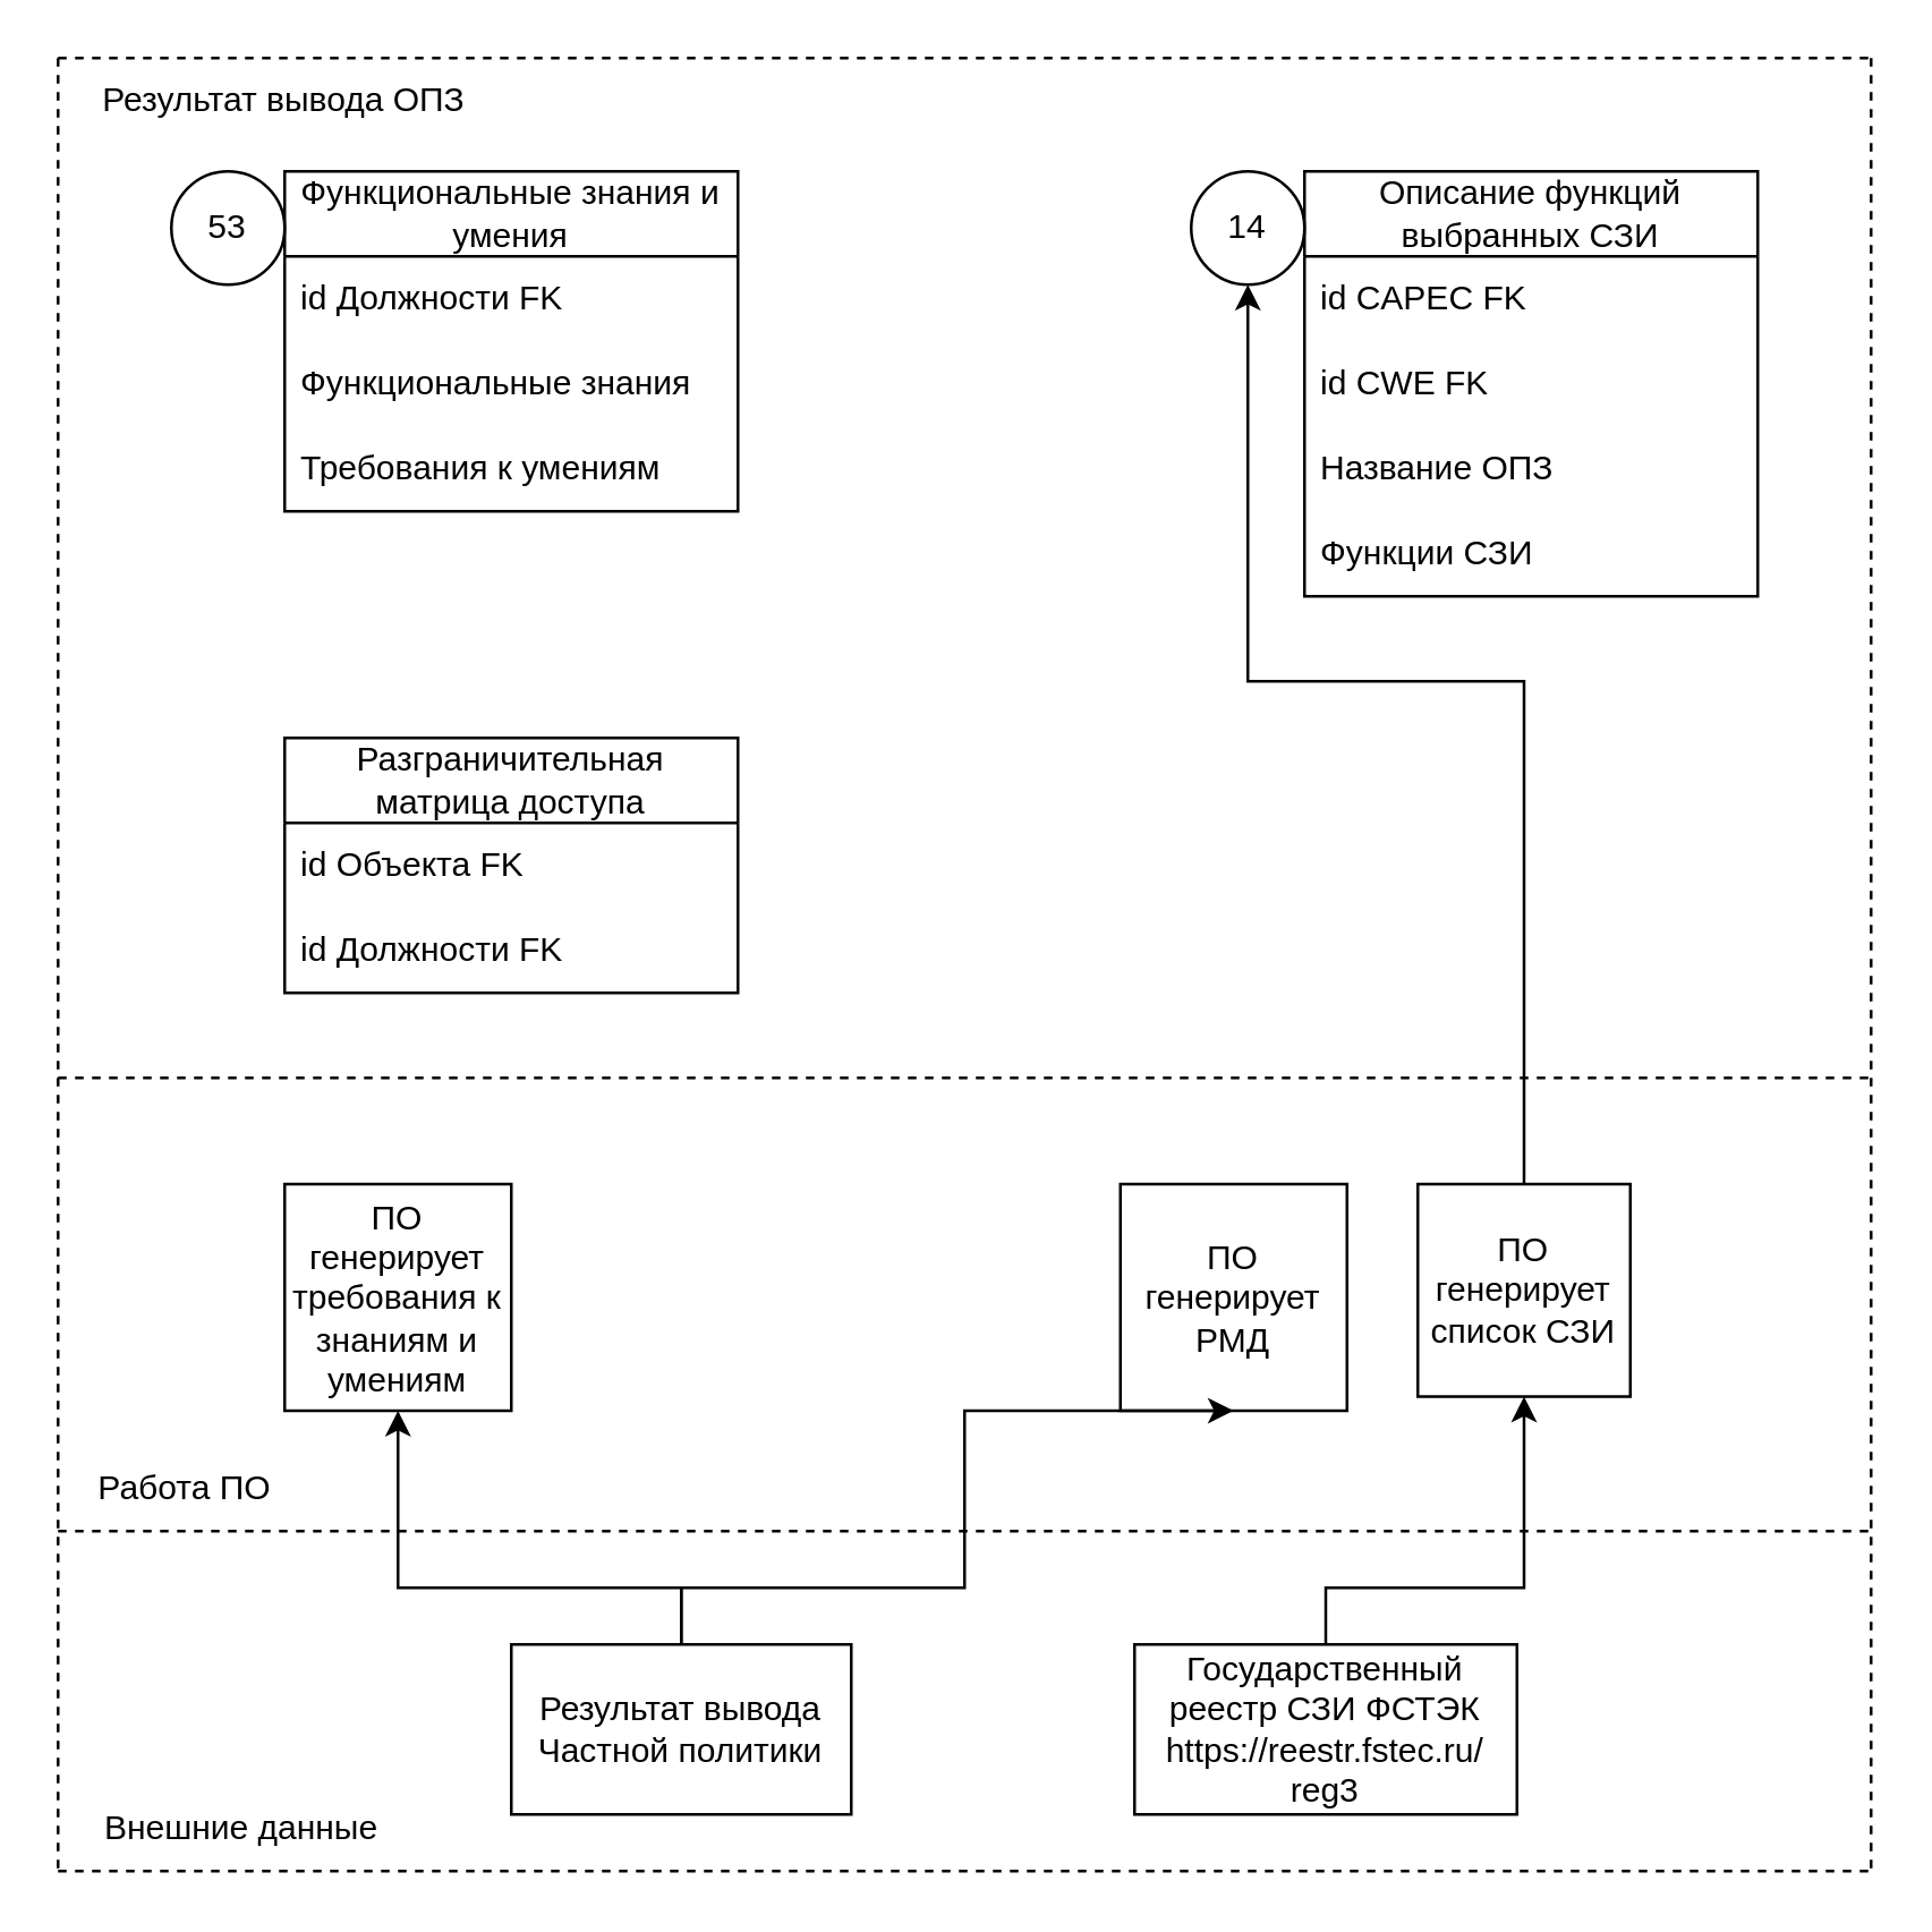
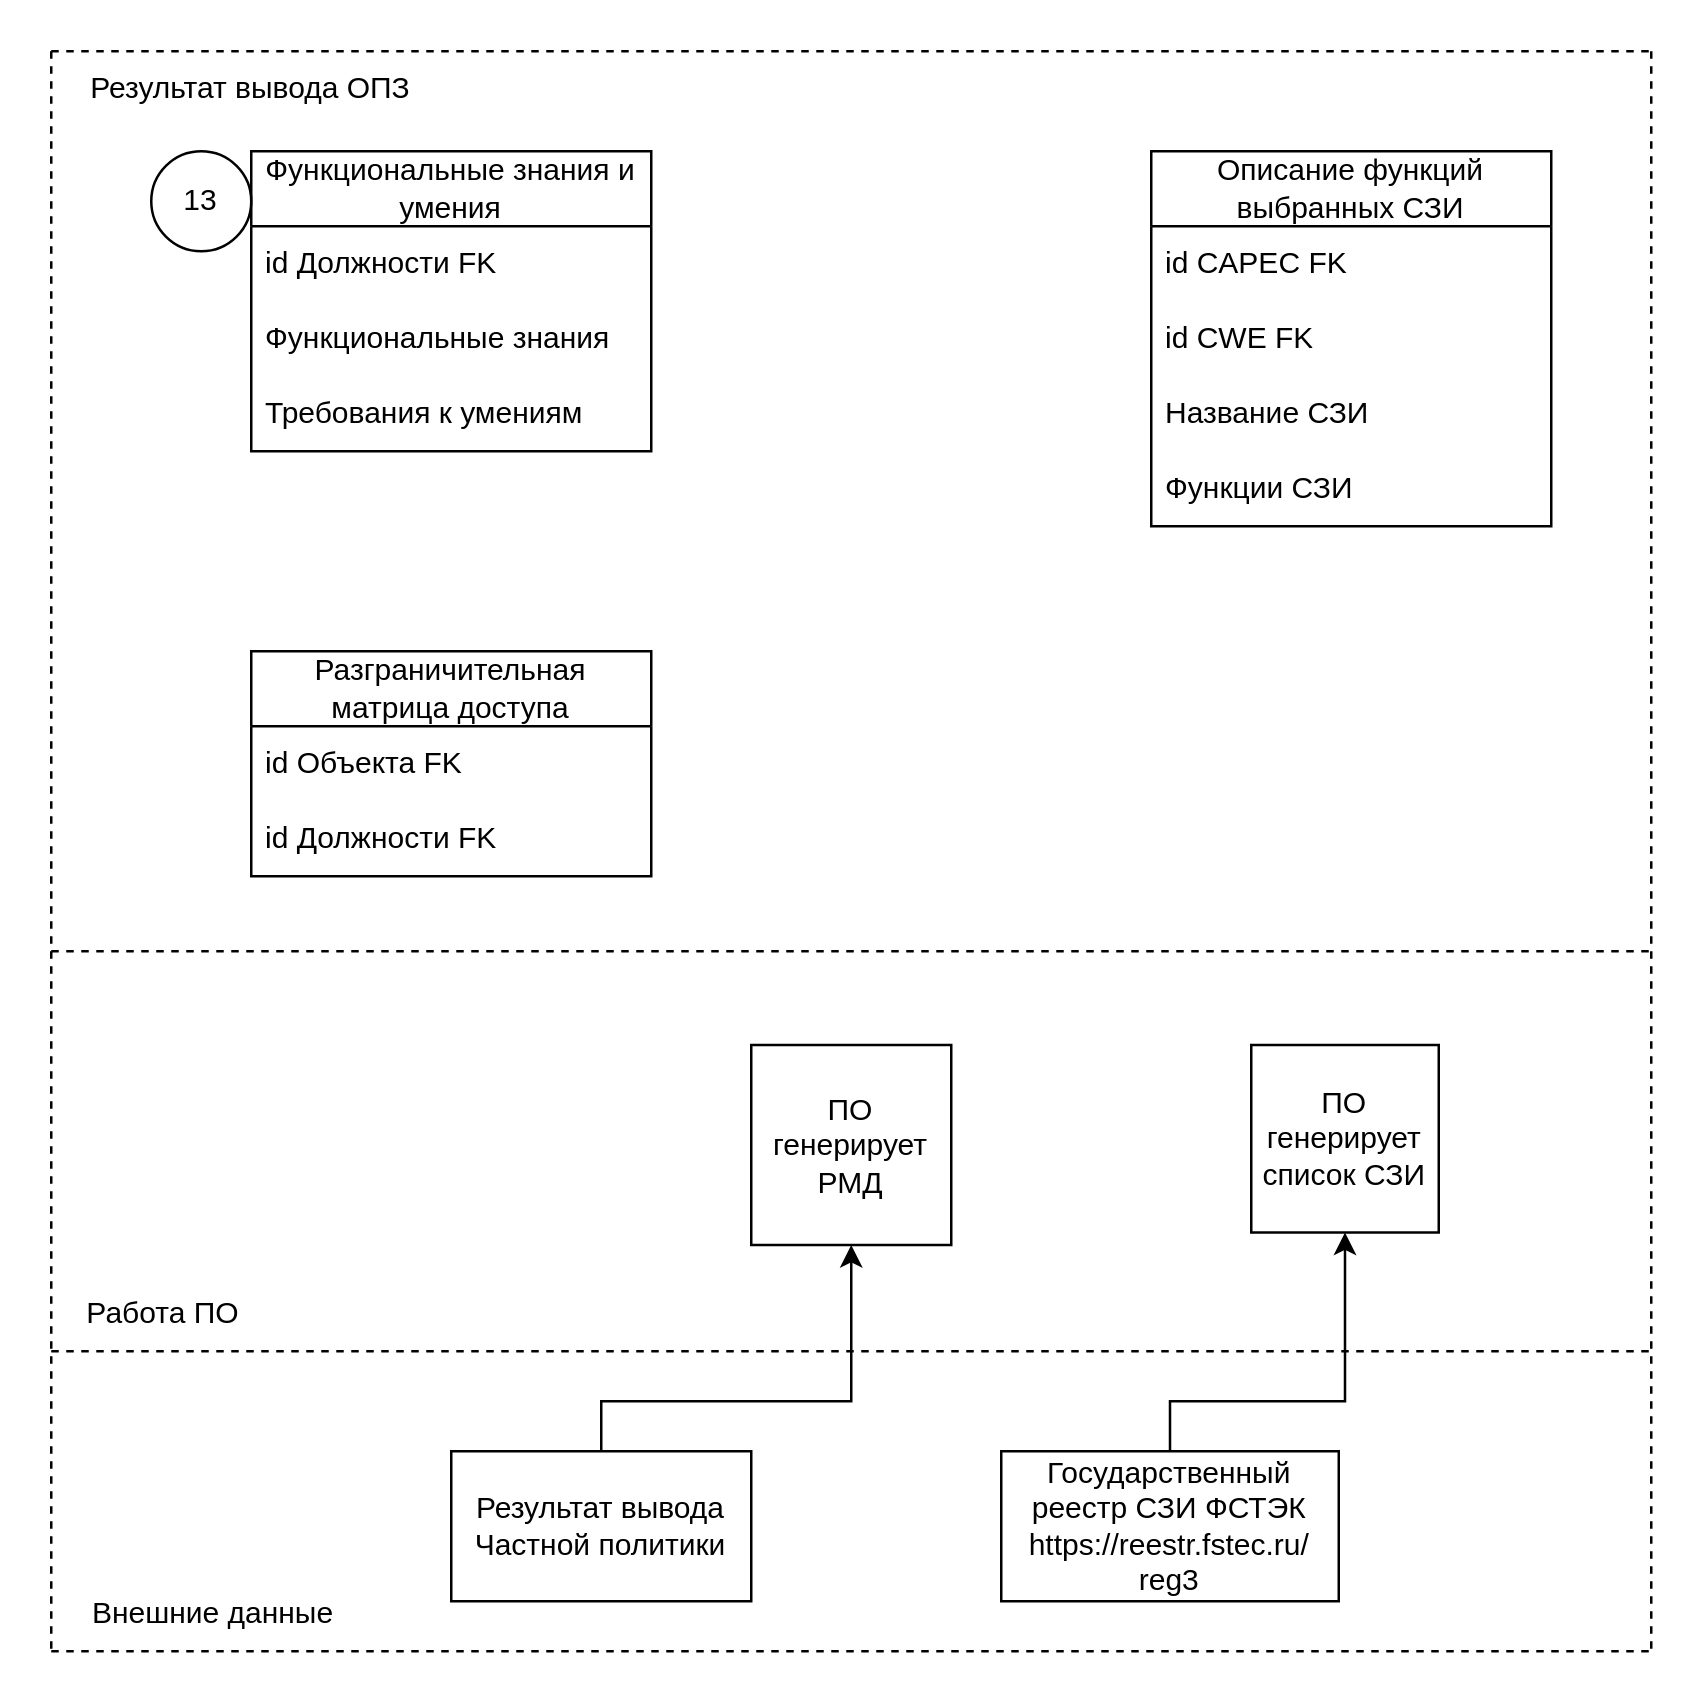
  <mxCell id="0" />
  <mxCell id="1" parent="0" />
  <mxCell id="2" value="" style="endArrow=none;dashed=1;html=1;rounded=0;" parent="1" edge="1"><mxGeometry width="50" height="50" relative="1" as="geometry"><mxPoint x="20" y="20" as="sourcePoint" /><mxPoint x="660" y="20" as="targetPoint" /></mxGeometry></mxCell>
  <mxCell id="3" value="" style="endArrow=none;dashed=1;html=1;rounded=0;" parent="1" edge="1"><mxGeometry width="50" height="50" relative="1" as="geometry"><mxPoint x="20" y="540" as="sourcePoint" /><mxPoint x="660" y="540" as="targetPoint" /></mxGeometry></mxCell>
  <mxCell id="4" value="" style="endArrow=none;dashed=1;html=1;rounded=0;" parent="1" edge="1"><mxGeometry width="50" height="50" relative="1" as="geometry"><mxPoint x="20" y="20" as="sourcePoint" /><mxPoint x="20" y="660" as="targetPoint" /></mxGeometry></mxCell>
  <mxCell id="5" value="" style="endArrow=none;dashed=1;html=1;rounded=0;" parent="1" edge="1"><mxGeometry width="50" height="50" relative="1" as="geometry"><mxPoint x="660" y="20" as="sourcePoint" /><mxPoint x="660" y="660" as="targetPoint" /></mxGeometry></mxCell>
  <mxCell id="6" value="Функциональные знания и умения" style="swimlane;fontStyle=0;childLayout=stackLayout;horizontal=1;startSize=30;horizontalStack=0;resizeParent=1;resizeParentMax=0;resizeLast=0;collapsible=1;marginBottom=0;whiteSpace=wrap;html=1;" parent="1" vertex="1"><mxGeometry x="100" y="60" width="160" height="120" as="geometry" /></mxCell>
  <mxCell id="7" value="id Должности FK" style="text;strokeColor=none;fillColor=none;align=left;verticalAlign=middle;spacingLeft=4;spacingRight=4;overflow=hidden;points=[[0,0.5],[1,0.5]];portConstraint=eastwest;rotatable=0;whiteSpace=wrap;html=1;" parent="6" vertex="1"><mxGeometry y="30" width="160" height="30" as="geometry" /></mxCell>
  <mxCell id="8" value="Функциональные знания" style="text;strokeColor=none;fillColor=none;align=left;verticalAlign=middle;spacingLeft=4;spacingRight=4;overflow=hidden;points=[[0,0.5],[1,0.5]];portConstraint=eastwest;rotatable=0;whiteSpace=wrap;html=1;" parent="6" vertex="1"><mxGeometry y="60" width="160" height="30" as="geometry" /></mxCell>
  <mxCell id="9" value="Требования к умениям" style="text;strokeColor=none;fillColor=none;align=left;verticalAlign=middle;spacingLeft=4;spacingRight=4;overflow=hidden;points=[[0,0.5],[1,0.5]];portConstraint=eastwest;rotatable=0;whiteSpace=wrap;html=1;" parent="6" vertex="1"><mxGeometry y="90" width="160" height="30" as="geometry" /></mxCell>
  <mxCell id="10" value="Описание функций выбранных СЗИ" style="swimlane;fontStyle=0;childLayout=stackLayout;horizontal=1;startSize=30;horizontalStack=0;resizeParent=1;resizeParentMax=0;resizeLast=0;collapsible=1;marginBottom=0;whiteSpace=wrap;html=1;" parent="1" vertex="1"><mxGeometry x="460" y="60" width="160" height="150" as="geometry" /></mxCell>
  <mxCell id="11" value="id CAPEC FK" style="text;strokeColor=none;fillColor=none;align=left;verticalAlign=middle;spacingLeft=4;spacingRight=4;overflow=hidden;points=[[0,0.5],[1,0.5]];portConstraint=eastwest;rotatable=0;whiteSpace=wrap;html=1;" parent="10" vertex="1"><mxGeometry y="30" width="160" height="30" as="geometry" /></mxCell>
  <mxCell id="12" value="id CWE FK" style="text;strokeColor=none;fillColor=none;align=left;verticalAlign=middle;spacingLeft=4;spacingRight=4;overflow=hidden;points=[[0,0.5],[1,0.5]];portConstraint=eastwest;rotatable=0;whiteSpace=wrap;html=1;" parent="10" vertex="1"><mxGeometry y="60" width="160" height="30" as="geometry" /></mxCell>
- <mxCell id="13" value="Название ОПЗ" style="text;strokeColor=none;fillColor=none;align=left;verticalAlign=middle;spacingLeft=4;spacingRight=4;overflow=hidden;points=[[0,0.5],[1,0.5]];portConstraint=eastwest;rotatable=0;whiteSpace=wrap;html=1;" parent="10" vertex="1"><mxGeometry y="90" width="160" height="30" as="geometry" /></mxCell>
+ <mxCell id="13" value="Название СЗИ" style="text;strokeColor=none;fillColor=none;align=left;verticalAlign=middle;spacingLeft=4;spacingRight=4;overflow=hidden;points=[[0,0.5],[1,0.5]];portConstraint=eastwest;rotatable=0;whiteSpace=wrap;html=1;" parent="10" vertex="1"><mxGeometry y="90" width="160" height="30" as="geometry" /></mxCell>
  <mxCell id="14" value="Функции СЗИ" style="text;strokeColor=none;fillColor=none;align=left;verticalAlign=middle;spacingLeft=4;spacingRight=4;overflow=hidden;points=[[0,0.5],[1,0.5]];portConstraint=eastwest;rotatable=0;whiteSpace=wrap;html=1;" parent="10" vertex="1"><mxGeometry y="120" width="160" height="30" as="geometry" /></mxCell>
  <mxCell id="15" value="Разграничительная матрица доступа" style="swimlane;fontStyle=0;childLayout=stackLayout;horizontal=1;startSize=30;horizontalStack=0;resizeParent=1;resizeParentMax=0;resizeLast=0;collapsible=1;marginBottom=0;whiteSpace=wrap;html=1;" parent="1" vertex="1"><mxGeometry x="100" y="260" width="160" height="90" as="geometry" /></mxCell>
  <mxCell id="16" value="id Объекта FK" style="text;strokeColor=none;fillColor=none;align=left;verticalAlign=middle;spacingLeft=4;spacingRight=4;overflow=hidden;points=[[0,0.5],[1,0.5]];portConstraint=eastwest;rotatable=0;whiteSpace=wrap;html=1;" parent="15" vertex="1"><mxGeometry y="30" width="160" height="30" as="geometry" /></mxCell>
  <mxCell id="17" value="id Должности FK" style="text;strokeColor=none;fillColor=none;align=left;verticalAlign=middle;spacingLeft=4;spacingRight=4;overflow=hidden;points=[[0,0.5],[1,0.5]];portConstraint=eastwest;rotatable=0;whiteSpace=wrap;html=1;" parent="15" vertex="1"><mxGeometry y="60" width="160" height="30" as="geometry" /></mxCell>
- <mxCell id="18" style="edgeStyle=orthogonalEdgeStyle;rounded=0;orthogonalLoop=1;jettySize=auto;html=1;exitX=0.5;exitY=0;exitDx=0;exitDy=0;entryX=0.5;entryY=1;entryDx=0;entryDy=0;" edge="1" parent="1" source="19" target="21"><mxGeometry relative="1" as="geometry"><Array as="points"><mxPoint x="538" y="240" /><mxPoint x="440" y="240" /></Array></mxGeometry></mxCell>
  <mxCell id="19" value="ПО генерирует список СЗИ" style="whiteSpace=wrap;html=1;aspect=fixed;" parent="1" vertex="1"><mxGeometry x="500" y="417.5" width="75" height="75" as="geometry" /></mxCell>
- <mxCell id="20" value="53" style="ellipse;whiteSpace=wrap;html=1;aspect=fixed;" parent="1" vertex="1"><mxGeometry x="60" y="60" width="40" height="40" as="geometry" /></mxCell>
- <mxCell id="21" value="14" style="ellipse;whiteSpace=wrap;html=1;aspect=fixed;" parent="1" vertex="1"><mxGeometry x="420" y="60" width="40" height="40" as="geometry" /></mxCell>
- <mxCell id="22" value="ПО генерирует РМД" style="whiteSpace=wrap;html=1;aspect=fixed;" parent="1" vertex="1"><mxGeometry x="395" y="417.5" width="80" height="80" as="geometry" /></mxCell>
- <mxCell id="23" style="edgeStyle=orthogonalEdgeStyle;rounded=0;orthogonalLoop=1;jettySize=auto;html=1;exitX=0.5;exitY=0;exitDx=0;exitDy=0;entryX=0.5;entryY=1;entryDx=0;entryDy=0;" edge="1" parent="1" source="25" target="28"><mxGeometry relative="1" as="geometry"><Array as="points"><mxPoint x="240" y="560" /><mxPoint x="140" y="560" /></Array></mxGeometry></mxCell>
+ <mxCell id="20" value="13" style="ellipse;whiteSpace=wrap;html=1;aspect=fixed;" parent="1" vertex="1"><mxGeometry x="60" y="60" width="40" height="40" as="geometry" /></mxCell>
+ <mxCell id="22" value="ПО генерирует РМД" style="whiteSpace=wrap;html=1;aspect=fixed;" parent="1" vertex="1"><mxGeometry x="300" y="417.5" width="80" height="80" as="geometry" /></mxCell>
  <mxCell id="24" style="edgeStyle=orthogonalEdgeStyle;rounded=0;orthogonalLoop=1;jettySize=auto;html=1;exitX=0.5;exitY=0;exitDx=0;exitDy=0;entryX=0.5;entryY=1;entryDx=0;entryDy=0;" edge="1" parent="1" source="25" target="22"><mxGeometry relative="1" as="geometry"><Array as="points"><mxPoint x="240" y="560" /><mxPoint x="340" y="560" /></Array></mxGeometry></mxCell>
  <mxCell id="25" value="Результат вывода Частной политики" style="rounded=0;whiteSpace=wrap;html=1;" vertex="1" parent="1"><mxGeometry x="180" y="580" width="120" height="60" as="geometry" /></mxCell>
  <mxCell id="26" style="edgeStyle=orthogonalEdgeStyle;rounded=0;orthogonalLoop=1;jettySize=auto;html=1;exitX=0.5;exitY=0;exitDx=0;exitDy=0;entryX=0.5;entryY=1;entryDx=0;entryDy=0;" edge="1" parent="1" source="27" target="19"><mxGeometry relative="1" as="geometry"><Array as="points"><mxPoint x="468" y="560" /><mxPoint x="538" y="560" /></Array></mxGeometry></mxCell>
  <mxCell id="27" value="Государственный реестр СЗИ ФСТЭК&lt;br&gt;https://reestr.&lt;span style=&quot;background-color: initial;&quot;&gt;fstec.ru/&lt;/span&gt;&lt;div&gt;&lt;span style=&quot;background-color: initial;&quot;&gt;reg3&lt;/span&gt;&lt;/div&gt;" style="rounded=0;whiteSpace=wrap;html=1;" vertex="1" parent="1"><mxGeometry x="400" y="580" width="135" height="60" as="geometry" /></mxCell>
- <mxCell id="28" value="ПО генерирует требования к знаниям и умениям" style="whiteSpace=wrap;html=1;aspect=fixed;" vertex="1" parent="1"><mxGeometry x="100" y="417.5" width="80" height="80" as="geometry" /></mxCell>
  <mxCell id="29" value="" style="endArrow=none;dashed=1;html=1;rounded=0;" edge="1" parent="1"><mxGeometry width="50" height="50" relative="1" as="geometry"><mxPoint x="20" y="380" as="sourcePoint" /><mxPoint x="660" y="380" as="targetPoint" /></mxGeometry></mxCell>
  <mxCell id="30" value="" style="endArrow=none;dashed=1;html=1;rounded=0;" edge="1" parent="1"><mxGeometry width="50" height="50" relative="1" as="geometry"><mxPoint x="20" y="660" as="sourcePoint" /><mxPoint x="660" y="660" as="targetPoint" /></mxGeometry></mxCell>
  <mxCell id="31" value="Результат вывода ОПЗ" style="text;html=1;align=center;verticalAlign=middle;whiteSpace=wrap;rounded=0;" vertex="1" parent="1"><mxGeometry x="20" y="20" width="160" height="30" as="geometry" /></mxCell>
  <mxCell id="32" value="Работа ПО" style="text;html=1;align=center;verticalAlign=middle;whiteSpace=wrap;rounded=0;" vertex="1" parent="1"><mxGeometry x="20" y="510" width="90" height="30" as="geometry" /></mxCell>
  <mxCell id="33" value="Внешние данные" style="text;html=1;align=center;verticalAlign=middle;whiteSpace=wrap;rounded=0;" vertex="1" parent="1"><mxGeometry x="20" y="630" width="130" height="30" as="geometry" /></mxCell>
